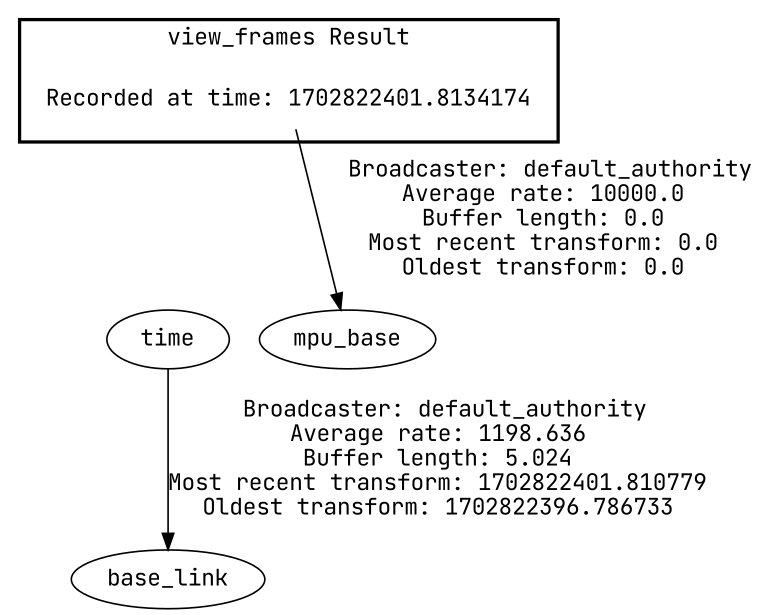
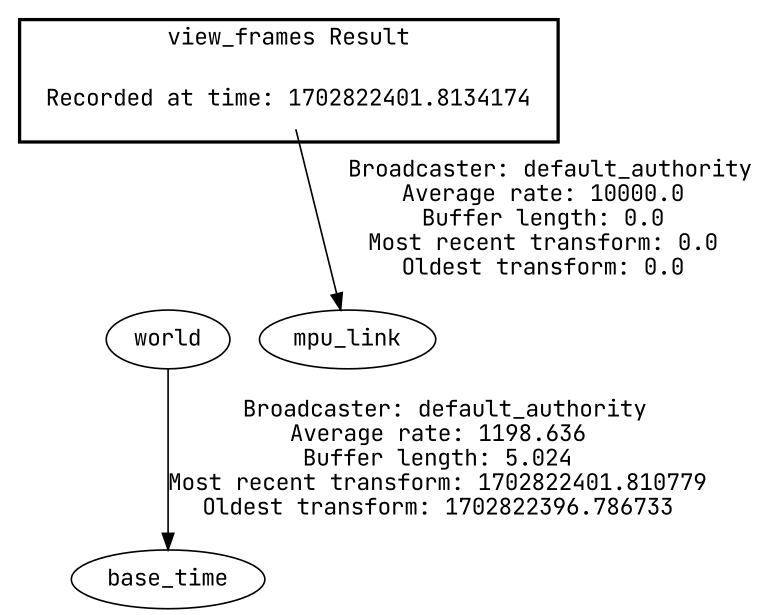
  digraph {
    fontname="JetBrains Mono"
    node [fontname="JetBrains Mono"]
    edge [fontname="JetBrains Mono"]
    "Recorded at time: 1702822401.8134174" [shape=plaintext]
-   world [label=time]
-   mpu_link [label=mpu_base]
-   base_link
+   world
+   mpu_link
+   base_link [label=base_time]
    subgraph cluster_1 {
      color=black
      label="view_frames Result"
      style=bold
      "Recorded at time: 1702822401.8134174"
    }
    "Recorded at time: 1702822401.8134174" -> world [style=invis]
    "Recorded at time: 1702822401.8134174" -> mpu_link [label=" Broadcaster: default_authority\nAverage rate: 10000.0\nBuffer length: 0.0\nMost recent transform: 0.0\nOldest transform: 0.0\n"]
    world -> base_link [label=" Broadcaster: default_authority\nAverage rate: 1198.636\nBuffer length: 5.024\nMost recent transform: 1702822401.810779\nOldest transform: 1702822396.786733\n"]
  }
